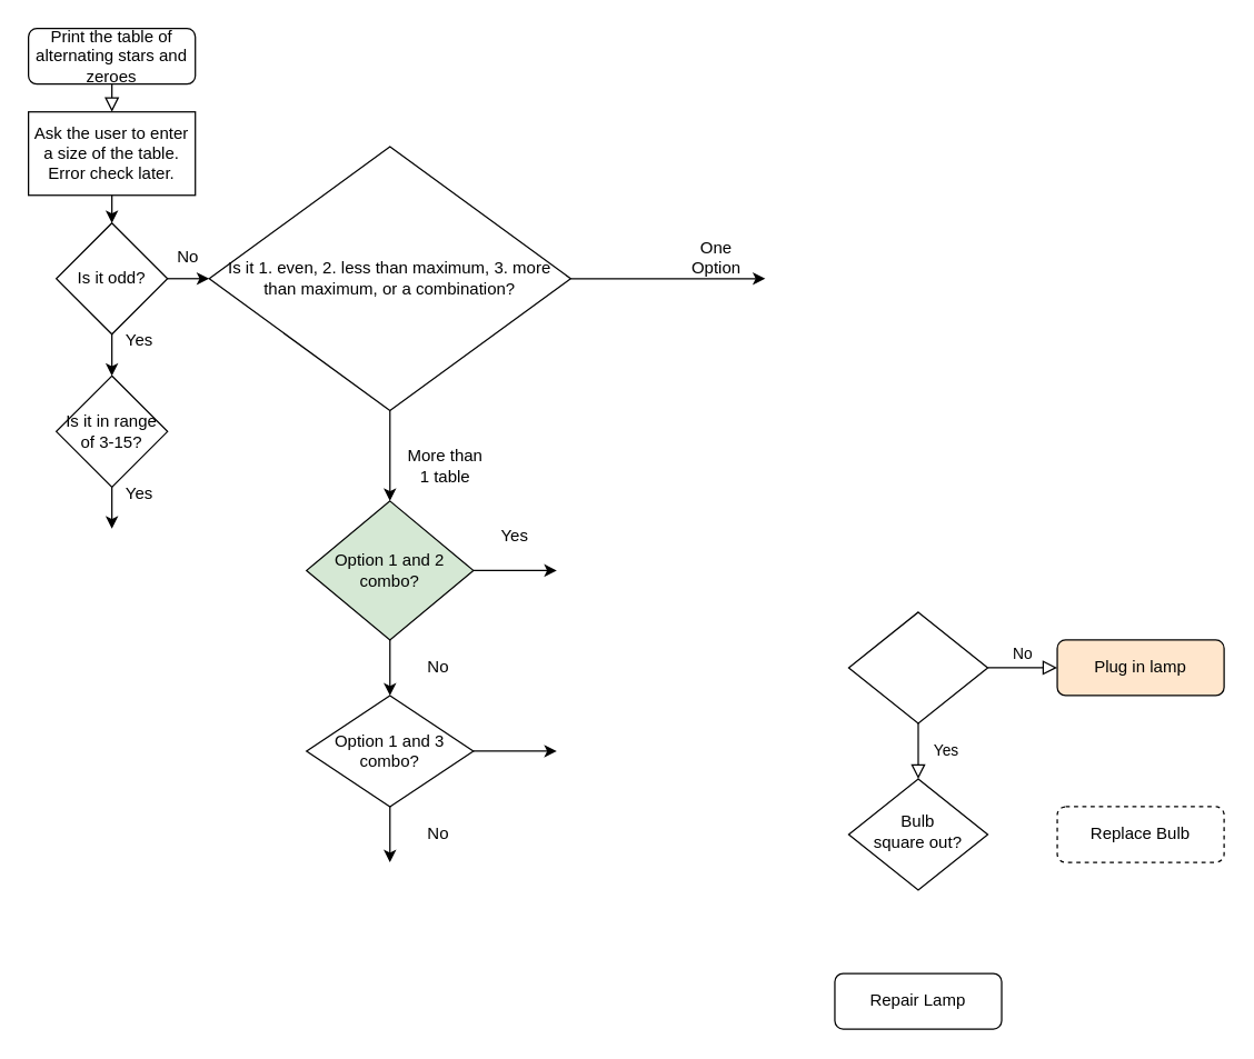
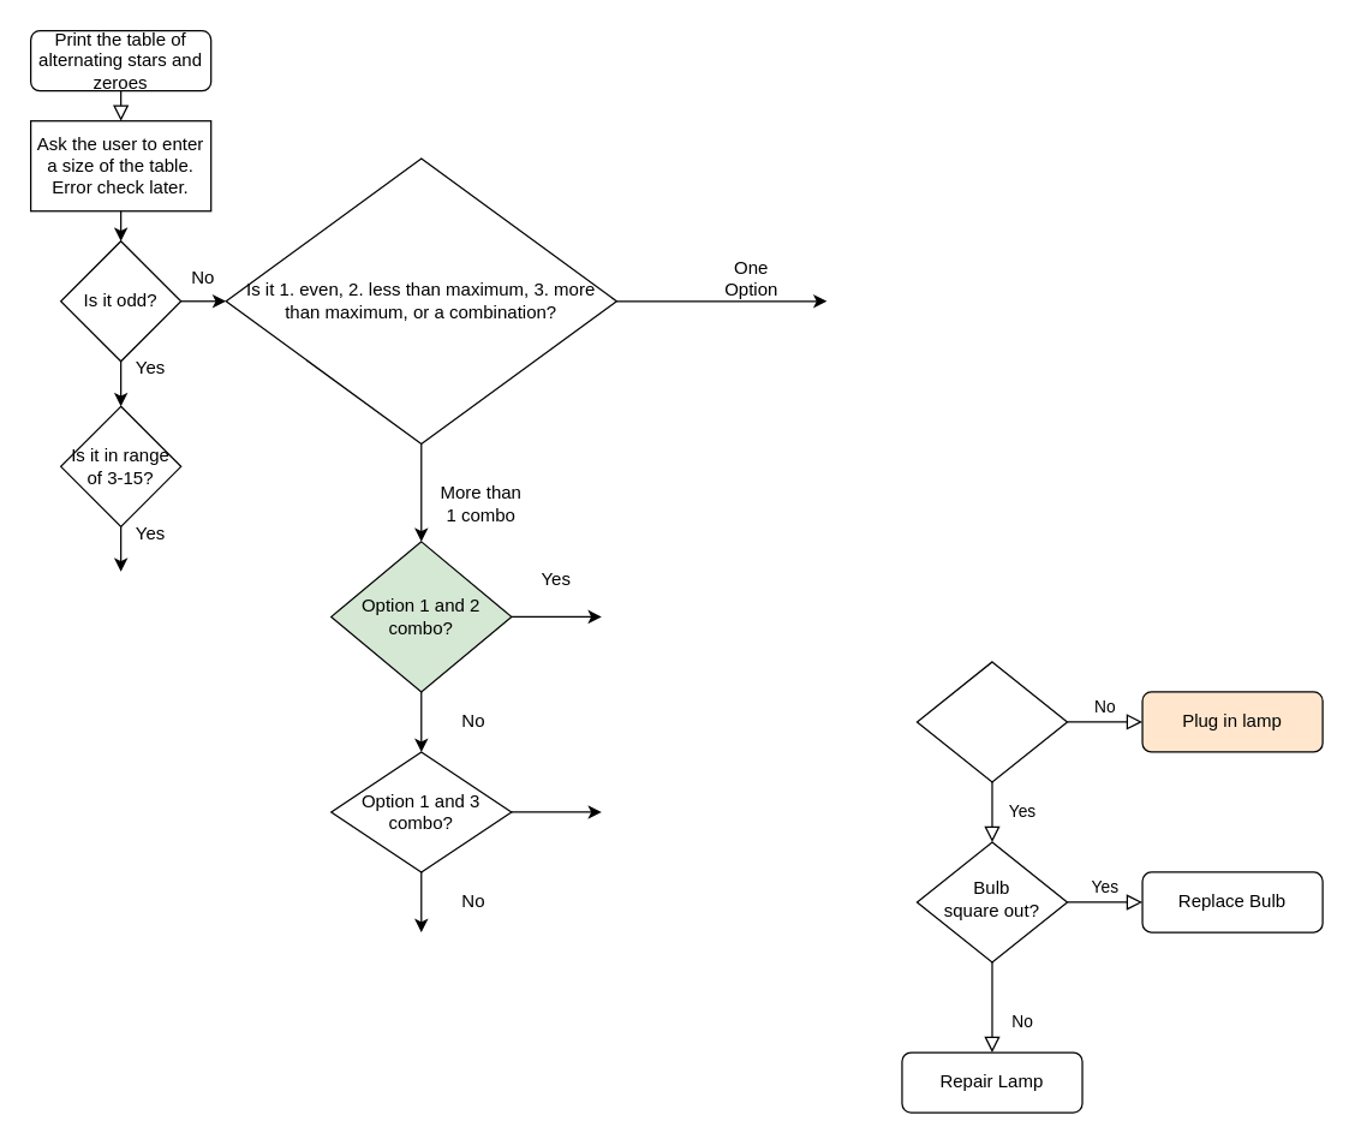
  <mxCell id="0" />
  <mxCell id="1" parent="0" />
  <mxCell id="2" value="" style="rounded=0;html=1;jettySize=auto;orthogonalLoop=1;fontSize=11;endArrow=block;endFill=0;endSize=8;strokeWidth=1;shadow=0;labelBackgroundColor=none;edgeStyle=orthogonalEdgeStyle;" parent="1" source="3" edge="1"><mxGeometry relative="1" as="geometry"><mxPoint x="80" y="80" as="targetPoint" /></mxGeometry></mxCell>
  <mxCell id="3" value="Print the table of alternating stars and zeroes" style="rounded=1;whiteSpace=wrap;html=1;fontSize=12;glass=0;strokeWidth=1;shadow=0;" parent="1" vertex="1"><mxGeometry x="20" y="20" width="120" height="40" as="geometry" /></mxCell>
  <mxCell id="4" value="Yes" style="rounded=0;html=1;jettySize=auto;orthogonalLoop=1;fontSize=11;endArrow=block;endFill=0;endSize=8;strokeWidth=1;shadow=0;labelBackgroundColor=none;edgeStyle=orthogonalEdgeStyle;" parent="1" source="6" target="10" edge="1"><mxGeometry y="20" relative="1" as="geometry"><mxPoint as="offset" /></mxGeometry></mxCell>
  <mxCell id="5" value="No" style="edgeStyle=orthogonalEdgeStyle;rounded=0;html=1;jettySize=auto;orthogonalLoop=1;fontSize=11;endArrow=block;endFill=0;endSize=8;strokeWidth=1;shadow=0;labelBackgroundColor=none;" parent="1" source="6" target="7" edge="1"><mxGeometry y="10" relative="1" as="geometry"><mxPoint as="offset" /></mxGeometry></mxCell>
  <mxCell id="6" value="" style="rhombus;whiteSpace=wrap;html=1;shadow=0;fontFamily=Helvetica;fontSize=12;align=center;strokeWidth=1;spacing=6;spacingTop=-4;" parent="1" vertex="1"><mxGeometry x="610" y="440" width="100" height="80" as="geometry" /></mxCell>
  <mxCell id="7" value="Plug in lamp" style="rounded=1;whiteSpace=wrap;html=1;fontSize=12;glass=0;strokeWidth=1;shadow=0;fillColor=#ffe6cc;" parent="1" vertex="1"><mxGeometry x="760" y="460" width="120" height="40" as="geometry" /></mxCell>
+ <mxCell id="8" value="No" style="rounded=0;html=1;jettySize=auto;orthogonalLoop=1;fontSize=11;endArrow=block;endFill=0;endSize=8;strokeWidth=1;shadow=0;labelBackgroundColor=none;edgeStyle=orthogonalEdgeStyle;" parent="1" source="10" target="11" edge="1"><mxGeometry x="0.333" y="20" relative="1" as="geometry"><mxPoint as="offset" /></mxGeometry></mxCell>
+ <mxCell id="9" value="Yes" style="edgeStyle=orthogonalEdgeStyle;rounded=0;html=1;jettySize=auto;orthogonalLoop=1;fontSize=11;endArrow=block;endFill=0;endSize=8;strokeWidth=1;shadow=0;labelBackgroundColor=none;" parent="1" source="10" target="12" edge="1"><mxGeometry y="10" relative="1" as="geometry"><mxPoint as="offset" /></mxGeometry></mxCell>
  <mxCell id="10" value="Bulb&lt;br&gt;square out?" style="rhombus;whiteSpace=wrap;html=1;shadow=0;fontFamily=Helvetica;fontSize=12;align=center;strokeWidth=1;spacing=6;spacingTop=-4;" parent="1" vertex="1"><mxGeometry x="610" y="560" width="100" height="80" as="geometry" /></mxCell>
  <mxCell id="11" value="Repair Lamp" style="rounded=1;whiteSpace=wrap;html=1;fontSize=12;glass=0;strokeWidth=1;shadow=0;" parent="1" vertex="1"><mxGeometry x="600" y="700" width="120" height="40" as="geometry" /></mxCell>
- <mxCell id="12" value="Replace Bulb" style="rounded=1;whiteSpace=wrap;html=1;fontSize=12;glass=0;strokeWidth=1;shadow=0;dashed=1;" parent="1" vertex="1"><mxGeometry x="760" y="580" width="120" height="40" as="geometry" /></mxCell>
+ <mxCell id="12" value="Replace Bulb" style="rounded=1;whiteSpace=wrap;html=1;fontSize=12;glass=0;strokeWidth=1;shadow=0;" parent="1" vertex="1"><mxGeometry x="760" y="580" width="120" height="40" as="geometry" /></mxCell>
  <mxCell id="13" value="Ask the user to enter a size of the table. Error check later." style="rounded=0;whiteSpace=wrap;html=1;" vertex="1" parent="1"><mxGeometry x="20" y="80" width="120" height="60" as="geometry" /></mxCell>
  <mxCell id="14" value="" style="endArrow=classic;html=1;rounded=0;exitX=0.5;exitY=1;exitDx=0;exitDy=0;" edge="1" parent="1" source="13"><mxGeometry width="50" height="50" relative="1" as="geometry"><mxPoint x="250" y="370" as="sourcePoint" /><mxPoint x="80" y="160" as="targetPoint" /></mxGeometry></mxCell>
  <mxCell id="15" value="Is it odd?" style="rhombus;whiteSpace=wrap;html=1;" vertex="1" parent="1"><mxGeometry x="40" y="160" width="80" height="80" as="geometry" /></mxCell>
  <mxCell id="16" value="" style="endArrow=classic;html=1;rounded=0;exitX=1;exitY=0.5;exitDx=0;exitDy=0;" edge="1" parent="1" source="15"><mxGeometry width="50" height="50" relative="1" as="geometry"><mxPoint x="240" y="440" as="sourcePoint" /><mxPoint x="150" y="200" as="targetPoint" /></mxGeometry></mxCell>
  <mxCell id="17" value="No" style="text;html=1;strokeColor=none;fillColor=none;align=center;verticalAlign=middle;whiteSpace=wrap;rounded=0;" vertex="1" parent="1"><mxGeometry x="110" y="170" width="50" height="30" as="geometry" /></mxCell>
  <mxCell id="18" value="" style="endArrow=classic;html=1;rounded=0;exitX=0.5;exitY=1;exitDx=0;exitDy=0;" edge="1" parent="1" source="15"><mxGeometry width="50" height="50" relative="1" as="geometry"><mxPoint x="240" y="440" as="sourcePoint" /><mxPoint x="80" y="270" as="targetPoint" /></mxGeometry></mxCell>
  <mxCell id="19" value="Yes" style="text;html=1;strokeColor=none;fillColor=none;align=center;verticalAlign=middle;whiteSpace=wrap;rounded=0;" vertex="1" parent="1"><mxGeometry x="70" y="230" width="60" height="30" as="geometry" /></mxCell>
  <mxCell id="20" value="Is it 1. even, 2. less than maximum, 3. more than maximum, or a combination?" style="rhombus;whiteSpace=wrap;html=1;" vertex="1" parent="1"><mxGeometry x="150" y="105" width="260" height="190" as="geometry" /></mxCell>
  <mxCell id="21" value="Is it in range of 3-15?" style="rhombus;whiteSpace=wrap;html=1;" vertex="1" parent="1"><mxGeometry x="40" y="270" width="80" height="80" as="geometry" /></mxCell>
  <mxCell id="22" value="" style="endArrow=classic;html=1;rounded=0;exitX=0.5;exitY=1;exitDx=0;exitDy=0;" edge="1" parent="1" source="21"><mxGeometry width="50" height="50" relative="1" as="geometry"><mxPoint x="240" y="430" as="sourcePoint" /><mxPoint x="80" y="380" as="targetPoint" /></mxGeometry></mxCell>
  <mxCell id="23" value="Yes" style="text;html=1;strokeColor=none;fillColor=none;align=center;verticalAlign=middle;whiteSpace=wrap;rounded=0;" vertex="1" parent="1"><mxGeometry x="70" y="340" width="60" height="30" as="geometry" /></mxCell>
  <mxCell id="24" value="" style="endArrow=classic;html=1;rounded=0;exitX=0.5;exitY=1;exitDx=0;exitDy=0;entryX=0.5;entryY=0;entryDx=0;entryDy=0;" edge="1" parent="1" source="20" target="28"><mxGeometry width="50" height="50" relative="1" as="geometry"><mxPoint x="240" y="400" as="sourcePoint" /><mxPoint x="260" y="330" as="targetPoint" /></mxGeometry></mxCell>
  <mxCell id="25" value="" style="endArrow=classic;html=1;rounded=0;exitX=1;exitY=0.5;exitDx=0;exitDy=0;" edge="1" parent="1" source="20"><mxGeometry width="50" height="50" relative="1" as="geometry"><mxPoint x="480" y="400" as="sourcePoint" /><mxPoint x="550" y="200" as="targetPoint" /></mxGeometry></mxCell>
- <mxCell id="26" value="One Option" style="text;html=1;strokeColor=none;fillColor=none;align=center;verticalAlign=middle;whiteSpace=wrap;rounded=0;" vertex="1" parent="1"><mxGeometry x="485" y="170" width="60" height="30" as="geometry" /></mxCell>
- <mxCell id="27" value="More than 1 table" style="text;html=1;strokeColor=none;fillColor=none;align=center;verticalAlign=middle;whiteSpace=wrap;rounded=0;" vertex="1" parent="1"><mxGeometry x="290" y="320" width="60" height="30" as="geometry" /></mxCell>
+ <mxCell id="26" value="One Option" style="text;html=1;strokeColor=none;fillColor=none;align=center;verticalAlign=middle;whiteSpace=wrap;rounded=0;" vertex="1" parent="1"><mxGeometry x="470" y="170" width="60" height="30" as="geometry" /></mxCell>
+ <mxCell id="27" value="More than 1 combo" style="text;html=1;strokeColor=none;fillColor=none;align=center;verticalAlign=middle;whiteSpace=wrap;rounded=0;" vertex="1" parent="1"><mxGeometry x="290" y="320" width="60" height="30" as="geometry" /></mxCell>
  <mxCell id="28" value="Option 1 and 2 combo?" style="rhombus;whiteSpace=wrap;html=1;fillColor=#d5e8d4;" vertex="1" parent="1"><mxGeometry x="220" y="360" width="120" height="100" as="geometry" /></mxCell>
  <mxCell id="29" value="" style="endArrow=classic;html=1;rounded=0;exitX=1;exitY=0.5;exitDx=0;exitDy=0;" edge="1" parent="1" source="28"><mxGeometry width="50" height="50" relative="1" as="geometry"><mxPoint x="480" y="370" as="sourcePoint" /><mxPoint x="400" y="410" as="targetPoint" /></mxGeometry></mxCell>
  <mxCell id="30" value="Yes" style="text;html=1;strokeColor=none;fillColor=none;align=center;verticalAlign=middle;whiteSpace=wrap;rounded=0;" vertex="1" parent="1"><mxGeometry x="340" y="370" width="60" height="30" as="geometry" /></mxCell>
  <mxCell id="31" value="No" style="text;html=1;strokeColor=none;fillColor=none;align=center;verticalAlign=middle;whiteSpace=wrap;rounded=0;" vertex="1" parent="1"><mxGeometry x="290" y="465" width="50" height="30" as="geometry" /></mxCell>
  <mxCell id="32" value="" style="endArrow=classic;html=1;rounded=0;exitX=0.5;exitY=1;exitDx=0;exitDy=0;" edge="1" parent="1" source="28"><mxGeometry width="50" height="50" relative="1" as="geometry"><mxPoint x="480" y="370" as="sourcePoint" /><mxPoint x="280" y="500" as="targetPoint" /></mxGeometry></mxCell>
  <mxCell id="33" value="Option 1 and 3 combo?" style="rhombus;whiteSpace=wrap;html=1;" vertex="1" parent="1"><mxGeometry x="220" y="500" width="120" height="80" as="geometry" /></mxCell>
  <mxCell id="34" value="" style="endArrow=classic;html=1;rounded=0;exitX=1;exitY=0.5;exitDx=0;exitDy=0;" edge="1" parent="1" source="33"><mxGeometry width="50" height="50" relative="1" as="geometry"><mxPoint x="480" y="360" as="sourcePoint" /><mxPoint x="400" y="540" as="targetPoint" /></mxGeometry></mxCell>
  <mxCell id="35" value="No" style="text;html=1;strokeColor=none;fillColor=none;align=center;verticalAlign=middle;whiteSpace=wrap;rounded=0;" vertex="1" parent="1"><mxGeometry x="290" y="585" width="50" height="30" as="geometry" /></mxCell>
  <mxCell id="36" value="" style="endArrow=classic;html=1;rounded=0;exitX=0.5;exitY=1;exitDx=0;exitDy=0;" edge="1" parent="1" source="33"><mxGeometry width="50" height="50" relative="1" as="geometry"><mxPoint x="290" y="470" as="sourcePoint" /><mxPoint x="280" y="620" as="targetPoint" /></mxGeometry></mxCell>
